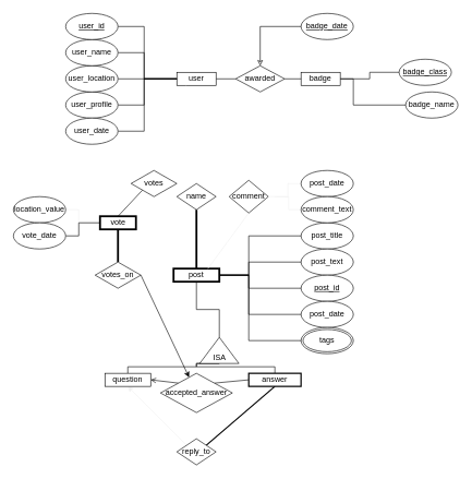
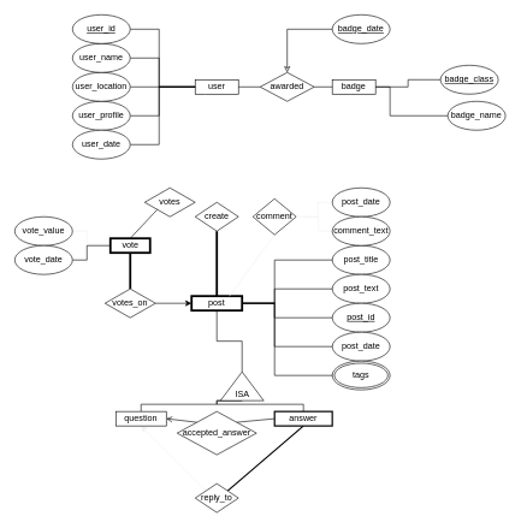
  <mxCell id="0" />
  <mxCell id="1" parent="0" />
  <mxCell id="2" value="" style="edgeStyle=orthogonalEdgeStyle;rounded=0;orthogonalLoop=1;jettySize=auto;html=1;endArrow=none;endFill=0;exitX=0;exitY=0.5;exitDx=0;exitDy=0;" parent="1" source="4" target="7" edge="1"><mxGeometry relative="1" as="geometry"><Array as="points"><mxPoint x="270" y="120" /></Array></mxGeometry></mxCell>
  <mxCell id="3" style="edgeStyle=orthogonalEdgeStyle;rounded=0;orthogonalLoop=1;jettySize=auto;html=1;exitX=1;exitY=0.5;exitDx=0;exitDy=0;entryX=0;entryY=0.5;entryDx=0;entryDy=0;endArrow=none;endFill=0;" parent="1" source="4" target="47" edge="1"><mxGeometry relative="1" as="geometry" /></mxCell>
  <mxCell id="4" value="&lt;div&gt;user&lt;/div&gt;" style="rounded=0;whiteSpace=wrap;html=1;" parent="1" vertex="1"><mxGeometry x="270" y="110" width="60" height="20" as="geometry" /></mxCell>
  <mxCell id="5" style="edgeStyle=orthogonalEdgeStyle;rounded=0;orthogonalLoop=1;jettySize=auto;html=1;exitX=1;exitY=0.5;exitDx=0;exitDy=0;entryX=0;entryY=0.5;entryDx=0;entryDy=0;endArrow=none;endFill=0;" parent="1" source="6" target="4" edge="1"><mxGeometry relative="1" as="geometry"><Array as="points"><mxPoint x="220" y="160" /><mxPoint x="220" y="120" /></Array></mxGeometry></mxCell>
  <mxCell id="6" value="&lt;div&gt;user_profile&lt;br&gt;&lt;/div&gt;" style="ellipse;whiteSpace=wrap;html=1;" parent="1" vertex="1"><mxGeometry x="100" y="140" width="80" height="40" as="geometry" /></mxCell>
  <mxCell id="7" value="&lt;div&gt;user_location&lt;br&gt;&lt;/div&gt;" style="ellipse;whiteSpace=wrap;html=1;" parent="1" vertex="1"><mxGeometry x="100" y="100" width="80" height="40" as="geometry" /></mxCell>
  <mxCell id="8" style="edgeStyle=orthogonalEdgeStyle;rounded=0;orthogonalLoop=1;jettySize=auto;html=1;exitX=1;exitY=0.5;exitDx=0;exitDy=0;entryX=0;entryY=0.5;entryDx=0;entryDy=0;startArrow=none;startFill=0;endArrow=none;endFill=0;strokeWidth=1;" parent="1" source="9" target="4" edge="1"><mxGeometry relative="1" as="geometry"><Array as="points"><mxPoint x="220" y="80" /><mxPoint x="220" y="120" /></Array></mxGeometry></mxCell>
  <mxCell id="9" value="user_name" style="ellipse;whiteSpace=wrap;html=1;" parent="1" vertex="1"><mxGeometry x="100" y="60" width="80" height="40" as="geometry" /></mxCell>
  <mxCell id="10" style="edgeStyle=orthogonalEdgeStyle;rounded=0;orthogonalLoop=1;jettySize=auto;html=1;exitX=1;exitY=0.5;exitDx=0;exitDy=0;entryX=0;entryY=0.5;entryDx=0;entryDy=0;startArrow=none;startFill=0;endArrow=none;endFill=0;strokeWidth=1;" parent="1" source="11" target="4" edge="1"><mxGeometry relative="1" as="geometry"><Array as="points"><mxPoint x="220" y="40" /><mxPoint x="220" y="120" /></Array></mxGeometry></mxCell>
  <mxCell id="11" value="&lt;u&gt;user_id&lt;/u&gt;" style="ellipse;whiteSpace=wrap;html=1;" parent="1" vertex="1"><mxGeometry x="100" width="80" height="40" as="geometry" y="20" /></mxCell>
  <mxCell id="12" style="edgeStyle=orthogonalEdgeStyle;rounded=0;orthogonalLoop=1;jettySize=auto;html=1;exitX=1;exitY=0.5;exitDx=0;exitDy=0;entryX=0;entryY=0.5;entryDx=0;entryDy=0;startArrow=none;startFill=0;endArrow=none;endFill=0;strokeWidth=1;" parent="1" source="13" target="4" edge="1"><mxGeometry relative="1" as="geometry"><Array as="points"><mxPoint x="220" y="200" /><mxPoint x="220" y="120" /></Array></mxGeometry></mxCell>
  <mxCell id="13" value="user_date" style="ellipse;whiteSpace=wrap;html=1;" parent="1" vertex="1"><mxGeometry x="100" y="180" width="80" height="40" as="geometry" /></mxCell>
  <mxCell id="14" value="" style="edgeStyle=orthogonalEdgeStyle;rounded=0;orthogonalLoop=1;jettySize=auto;html=1;endArrow=none;endFill=0;strokeWidth=3;" parent="1" source="15" target="18" edge="1"><mxGeometry relative="1" as="geometry" /></mxCell>
- <mxCell id="15" value="name" style="rhombus;whiteSpace=wrap;html=1;rounded=0;" parent="1" vertex="1"><mxGeometry x="270" y="280" width="60" height="40" as="geometry" /></mxCell>
+ <mxCell id="15" value="create" style="rhombus;whiteSpace=wrap;html=1;rounded=0;" parent="1" vertex="1"><mxGeometry x="270" y="280" width="60" height="40" as="geometry" /></mxCell>
  <mxCell id="16" value="" style="edgeStyle=orthogonalEdgeStyle;rounded=0;orthogonalLoop=1;jettySize=auto;html=1;endArrow=none;endFill=0;entryX=1;entryY=0.5;entryDx=0;entryDy=0;exitX=1;exitY=0.5;exitDx=0;exitDy=0;" parent="1" source="18" target="19" edge="1"><mxGeometry relative="1" as="geometry"><mxPoint x="210" y="355" as="targetPoint" /><Array as="points"><mxPoint x="380" y="420" /><mxPoint x="380" y="360" /></Array></mxGeometry></mxCell>
  <mxCell id="17" value="" style="edgeStyle=orthogonalEdgeStyle;rounded=0;orthogonalLoop=1;jettySize=auto;html=1;endArrow=none;endFill=0;entryX=0;entryY=0;entryDx=30;entryDy=0;entryPerimeter=0;" parent="1" source="18" target="28" edge="1"><mxGeometry relative="1" as="geometry"><mxPoint x="300" y="460" as="targetPoint" /></mxGeometry></mxCell>
  <mxCell id="18" value="post" style="whiteSpace=wrap;html=1;rounded=0;strokeWidth=3;" parent="1" vertex="1"><mxGeometry x="265" y="410" width="70" height="20" as="geometry" /></mxCell>
  <mxCell id="19" value="&lt;div&gt;post_title&lt;/div&gt;" style="ellipse;whiteSpace=wrap;html=1;" parent="1" vertex="1"><mxGeometry x="460" y="340" width="80" height="40" as="geometry" /></mxCell>
  <mxCell id="20" style="edgeStyle=orthogonalEdgeStyle;rounded=0;orthogonalLoop=1;jettySize=auto;html=1;exitX=1;exitY=0.5;exitDx=0;exitDy=0;entryX=1;entryY=0.5;entryDx=0;entryDy=0;endArrow=none;endFill=0;" parent="1" source="21" target="18" edge="1"><mxGeometry relative="1" as="geometry"><Array as="points"><mxPoint x="380" y="400" /><mxPoint x="380" y="420" /></Array></mxGeometry></mxCell>
  <mxCell id="21" value="post_text" style="ellipse;whiteSpace=wrap;html=1;" parent="1" vertex="1"><mxGeometry x="460" y="380" width="80" height="40" as="geometry" /></mxCell>
  <mxCell id="22" style="edgeStyle=orthogonalEdgeStyle;rounded=0;orthogonalLoop=1;jettySize=auto;html=1;exitX=1;exitY=0.5;exitDx=0;exitDy=0;entryX=1;entryY=0.5;entryDx=0;entryDy=0;endArrow=none;endFill=0;" parent="1" source="23" target="18" edge="1"><mxGeometry relative="1" as="geometry"><Array as="points"><mxPoint x="380" y="440" /><mxPoint x="380" y="420" /></Array></mxGeometry></mxCell>
  <mxCell id="23" value="&lt;u&gt;post_id&lt;/u&gt;" style="ellipse;whiteSpace=wrap;html=1;" parent="1" vertex="1"><mxGeometry x="460" y="420" width="80" height="40" as="geometry" /></mxCell>
  <mxCell id="24" style="edgeStyle=orthogonalEdgeStyle;rounded=0;orthogonalLoop=1;jettySize=auto;html=1;exitX=1;exitY=0.5;exitDx=0;exitDy=0;entryX=1;entryY=0.5;entryDx=0;entryDy=0;endArrow=none;endFill=0;" parent="1" source="25" target="18" edge="1"><mxGeometry relative="1" as="geometry"><Array as="points"><mxPoint x="380" y="480" /><mxPoint x="380" y="420" /></Array></mxGeometry></mxCell>
  <mxCell id="25" value="post_date" style="ellipse;whiteSpace=wrap;html=1;" parent="1" vertex="1"><mxGeometry x="460" y="460" width="80" height="40" as="geometry" /></mxCell>
  <mxCell id="26" style="edgeStyle=orthogonalEdgeStyle;rounded=0;orthogonalLoop=1;jettySize=auto;html=1;exitX=0.5;exitY=1;exitDx=0;exitDy=0;exitPerimeter=0;entryX=0.5;entryY=0;entryDx=0;entryDy=0;endArrow=none;endFill=0;" parent="1" source="28" target="30" edge="1"><mxGeometry relative="1" as="geometry"><Array as="points"><mxPoint x="300" y="560" /><mxPoint x="195" y="560" /></Array></mxGeometry></mxCell>
  <mxCell id="27" style="edgeStyle=orthogonalEdgeStyle;rounded=0;orthogonalLoop=1;jettySize=auto;html=1;exitX=0.5;exitY=1;exitDx=0;exitDy=0;exitPerimeter=0;entryX=0.5;entryY=0;entryDx=0;entryDy=0;endArrow=none;endFill=0;" parent="1" source="28" target="33" edge="1"><mxGeometry relative="1" as="geometry"><Array as="points"><mxPoint x="300" y="560" /><mxPoint x="420" y="560" /></Array></mxGeometry></mxCell>
  <mxCell id="28" value="ISA" style="verticalLabelPosition=middle;verticalAlign=bottom;html=1;shape=mxgraph.basic.acute_triangle;dx=0.5;labelPosition=center;align=center;" parent="1" vertex="1"><mxGeometry x="305" y="515" width="60" height="40" as="geometry" /></mxCell>
  <mxCell id="29" style="edgeStyle=none;rounded=0;orthogonalLoop=1;jettySize=auto;html=1;exitX=0.5;exitY=1;exitDx=0;exitDy=0;entryX=0;entryY=0;entryDx=0;entryDy=0;endArrow=none;endFill=0;strokeColor=#f0f0f0;startArrow=classic;startFill=1;" parent="1" source="30" target="34" edge="1"><mxGeometry relative="1" as="geometry" /></mxCell>
  <mxCell id="30" value="question" style="whiteSpace=wrap;html=1;rounded=0;" parent="1" vertex="1"><mxGeometry x="160" y="570" width="70" height="20" as="geometry" /></mxCell>
  <mxCell id="31" style="rounded=0;orthogonalLoop=1;jettySize=auto;html=1;exitX=0.5;exitY=1;exitDx=0;exitDy=0;entryX=1;entryY=0;entryDx=0;entryDy=0;endArrow=none;endFill=0;strokeWidth=2;" parent="1" source="33" target="34" edge="1"><mxGeometry relative="1" as="geometry" /></mxCell>
  <mxCell id="32" style="rounded=0;orthogonalLoop=1;jettySize=auto;html=1;exitX=0;exitY=0.5;exitDx=0;exitDy=0;entryX=1;entryY=0;entryDx=0;entryDy=0;endArrow=none;endFill=0;" parent="1" source="33" target="54" edge="1"><mxGeometry relative="1" as="geometry" /></mxCell>
  <mxCell id="33" value="answer" style="whiteSpace=wrap;html=1;rounded=0;shadow=0;strokeWidth=2;" parent="1" vertex="1"><mxGeometry x="380" y="570" width="80" height="20" as="geometry" /></mxCell>
  <mxCell id="34" value="reply_to" style="rhombus;whiteSpace=wrap;html=1;rounded=0;" parent="1" vertex="1"><mxGeometry x="270" y="670" width="60" height="40" as="geometry" /></mxCell>
  <mxCell id="35" style="edgeStyle=orthogonalEdgeStyle;rounded=0;orthogonalLoop=1;jettySize=auto;html=1;exitX=1;exitY=0.5;exitDx=0;exitDy=0;entryX=0;entryY=0.5;entryDx=0;entryDy=0;startArrow=none;startFill=0;endArrow=none;endFill=0;strokeColor=#f0f0f0;strokeWidth=1;" parent="1" target="40" edge="1"><mxGeometry relative="1" as="geometry"><mxPoint x="420" y="300" as="sourcePoint" /></mxGeometry></mxCell>
  <mxCell id="36" style="edgeStyle=none;rounded=0;orthogonalLoop=1;jettySize=auto;html=1;exitX=0.5;exitY=1;exitDx=0;exitDy=0;entryX=0.75;entryY=0;entryDx=0;entryDy=0;startArrow=none;startFill=0;endArrow=none;endFill=0;strokeColor=#f0f0f0;strokeWidth=1;" parent="1" source="37" target="18" edge="1"><mxGeometry relative="1" as="geometry" /></mxCell>
  <mxCell id="37" value="comment" style="shape=rhombus;perimeter=rhombusPerimeter;whiteSpace=wrap;html=1;align=center;shadow=0;strokeWidth=1;rotation=0;" parent="1" vertex="1"><mxGeometry x="350" y="275" width="60" height="50" as="geometry" /></mxCell>
  <mxCell id="38" style="edgeStyle=orthogonalEdgeStyle;rounded=0;orthogonalLoop=1;jettySize=auto;html=1;exitX=0;exitY=0.5;exitDx=0;exitDy=0;startArrow=none;startFill=0;endArrow=none;endFill=0;strokeColor=#f0f0f0;strokeWidth=1;entryX=1;entryY=0.5;entryDx=0;entryDy=0;" parent="1" source="39" target="37" edge="1"><mxGeometry relative="1" as="geometry"><mxPoint x="420" y="300" as="targetPoint" /><Array as="points"><mxPoint x="440" y="280" /><mxPoint x="440" y="300" /></Array></mxGeometry></mxCell>
  <mxCell id="39" value="post_date" style="ellipse;whiteSpace=wrap;html=1;" parent="1" vertex="1"><mxGeometry x="460" y="260" width="80" height="40" as="geometry" /></mxCell>
  <mxCell id="40" value="comment_text" style="ellipse;whiteSpace=wrap;html=1;" parent="1" vertex="1"><mxGeometry x="460" y="300" width="80" height="40" as="geometry" /></mxCell>
  <mxCell id="41" style="rounded=0;orthogonalLoop=1;jettySize=auto;html=1;exitX=0.5;exitY=0;exitDx=0;exitDy=0;entryX=0.25;entryY=1;entryDx=0;entryDy=0;startArrow=none;startFill=0;endArrow=classic;endFill=1;strokeWidth=1;strokeColor=#FFFFFF;" parent="1" source="43" target="4" edge="1"><mxGeometry relative="1" as="geometry" /></mxCell>
  <mxCell id="42" style="edgeStyle=none;rounded=0;orthogonalLoop=1;jettySize=auto;html=1;exitX=0;exitY=1;exitDx=0;exitDy=0;entryX=0.5;entryY=0;entryDx=0;entryDy=0;startArrow=none;startFill=0;endArrow=none;endFill=0;strokeWidth=1;" edge="1" parent="1" source="43" target="62"><mxGeometry relative="1" as="geometry" /></mxCell>
  <mxCell id="43" value="votes" style="shape=rhombus;perimeter=rhombusPerimeter;whiteSpace=wrap;html=1;align=center;shadow=0;strokeWidth=1;" parent="1" vertex="1"><mxGeometry x="200" y="260" width="70" height="40" as="geometry" /></mxCell>
  <mxCell id="44" style="edgeStyle=orthogonalEdgeStyle;rounded=0;orthogonalLoop=1;jettySize=auto;html=1;exitX=1;exitY=0.5;exitDx=0;exitDy=0;entryX=0;entryY=0.5;entryDx=0;entryDy=0;startArrow=none;startFill=0;endArrow=none;endFill=0;strokeColor=#f0f0f0;strokeWidth=1;" parent="1" source="45" target="62" edge="1"><mxGeometry relative="1" as="geometry"><Array as="points"><mxPoint x="120" y="320" /><mxPoint x="120" y="340" /></Array></mxGeometry></mxCell>
- <mxCell id="45" value="location_value" style="ellipse;whiteSpace=wrap;html=1;" parent="1" vertex="1"><mxGeometry x="20" y="300" width="80" height="40" as="geometry" /></mxCell>
+ <mxCell id="45" value="vote_value" style="ellipse;whiteSpace=wrap;html=1;" parent="1" vertex="1"><mxGeometry x="20" y="300" width="80" height="40" as="geometry" /></mxCell>
  <mxCell id="46" style="edgeStyle=orthogonalEdgeStyle;rounded=0;orthogonalLoop=1;jettySize=auto;html=1;exitX=0;exitY=0.5;exitDx=0;exitDy=0;entryX=0.5;entryY=0;entryDx=0;entryDy=0;endArrow=classic;endFill=0;" parent="1" source="52" target="47" edge="1"><mxGeometry relative="1" as="geometry"><Array as="points"><mxPoint x="398" y="40" /></Array><mxPoint x="500" y="120" as="targetPoint" /></mxGeometry></mxCell>
  <mxCell id="47" value="awarded" style="rhombus;whiteSpace=wrap;html=1;" parent="1" vertex="1"><mxGeometry x="360" y="100" width="75" height="40" as="geometry" /></mxCell>
  <mxCell id="48" value="" style="edgeStyle=orthogonalEdgeStyle;rounded=0;orthogonalLoop=1;jettySize=auto;html=1;endArrow=none;endFill=0;" edge="1" parent="1" source="49" target="60"><mxGeometry relative="1" as="geometry" /></mxCell>
  <mxCell id="49" value="badge_class" style="ellipse;whiteSpace=wrap;html=1;fontStyle=4" parent="1" vertex="1"><mxGeometry x="610" y="90" width="80" height="40" as="geometry" /></mxCell>
  <mxCell id="50" style="edgeStyle=orthogonalEdgeStyle;rounded=0;orthogonalLoop=1;jettySize=auto;html=1;exitX=0;exitY=0.5;exitDx=0;exitDy=0;endArrow=none;endFill=0;entryX=1;entryY=0.5;entryDx=0;entryDy=0;" edge="1" parent="1" source="51" target="60"><mxGeometry relative="1" as="geometry"><mxPoint x="472.5" y="110" as="targetPoint" /><Array as="points"><mxPoint x="540" y="160" /><mxPoint x="540" y="120" /></Array></mxGeometry></mxCell>
  <mxCell id="51" value="&lt;span&gt;badge_name&lt;/span&gt;" style="ellipse;whiteSpace=wrap;html=1;fontStyle=0" parent="1" vertex="1"><mxGeometry x="620" y="140" width="80" height="40" as="geometry" /></mxCell>
  <mxCell id="52" value="&lt;u&gt;badge_date&lt;/u&gt;" style="ellipse;whiteSpace=wrap;html=1;" parent="1" vertex="1"><mxGeometry x="460" width="80" height="40" as="geometry" y="20" /></mxCell>
  <mxCell id="53" style="edgeStyle=none;rounded=0;orthogonalLoop=1;jettySize=auto;html=1;exitX=0;exitY=0;exitDx=0;exitDy=0;entryX=1;entryY=0.5;entryDx=0;entryDy=0;endArrow=open;endFill=0;" parent="1" source="54" target="30" edge="1"><mxGeometry relative="1" as="geometry" /></mxCell>
  <mxCell id="54" value="&lt;div&gt;accepted_answer&lt;/div&gt;" style="rhombus;whiteSpace=wrap;html=1;rounded=0;" parent="1" vertex="1"><mxGeometry x="245" y="570" width="110" height="60" as="geometry" /></mxCell>
  <mxCell id="55" style="edgeStyle=orthogonalEdgeStyle;rounded=0;orthogonalLoop=1;jettySize=auto;html=1;exitX=1;exitY=0.5;exitDx=0;exitDy=0;entryX=1;entryY=0.5;entryDx=0;entryDy=0;endArrow=none;endFill=0;" edge="1" parent="1" source="56" target="18"><mxGeometry relative="1" as="geometry"><Array as="points"><mxPoint x="380" y="520" /><mxPoint x="380" y="420" /></Array></mxGeometry></mxCell>
  <mxCell id="56" value="tags" style="ellipse;shape=doubleEllipse;margin=3;whiteSpace=wrap;html=1;align=center;" vertex="1" parent="1"><mxGeometry x="460" y="500" width="80" height="40" as="geometry" /></mxCell>
  <mxCell id="57" style="edgeStyle=orthogonalEdgeStyle;rounded=0;orthogonalLoop=1;jettySize=auto;html=1;exitX=1;exitY=0.5;exitDx=0;exitDy=0;entryX=0;entryY=0.5;entryDx=0;entryDy=0;endArrow=none;endFill=0;" edge="1" parent="1" source="58" target="62"><mxGeometry relative="1" as="geometry"><Array as="points"><mxPoint x="120" y="360" /><mxPoint x="120" y="340" /></Array></mxGeometry></mxCell>
  <mxCell id="58" value="vote_date" style="ellipse;whiteSpace=wrap;html=1;" vertex="1" parent="1"><mxGeometry x="20" y="340" width="80" height="40" as="geometry" /></mxCell>
  <mxCell id="59" style="edgeStyle=orthogonalEdgeStyle;rounded=0;orthogonalLoop=1;jettySize=auto;html=1;exitX=0.5;exitY=1;exitDx=0;exitDy=0;entryX=1;entryY=0.5;entryDx=0;entryDy=0;endArrow=none;endFill=0;" edge="1" parent="1" source="60" target="47"><mxGeometry relative="1" as="geometry"><Array as="points"><mxPoint x="490" y="120" /></Array></mxGeometry></mxCell>
  <mxCell id="60" value="&lt;div&gt;badge&lt;/div&gt;" style="rounded=0;whiteSpace=wrap;html=1;" vertex="1" parent="1"><mxGeometry x="460" y="110" width="60" height="20" as="geometry" /></mxCell>
  <mxCell id="61" style="edgeStyle=none;rounded=0;orthogonalLoop=1;jettySize=auto;html=1;exitX=0.5;exitY=1;exitDx=0;exitDy=0;entryX=0.5;entryY=0;entryDx=0;entryDy=0;startArrow=none;startFill=0;endArrow=none;endFill=0;strokeWidth=3;" edge="1" parent="1" source="62" target="64"><mxGeometry relative="1" as="geometry" /></mxCell>
  <mxCell id="62" value="vote" style="whiteSpace=wrap;html=1;align=center;strokeWidth=3;" vertex="1" parent="1"><mxGeometry x="152.5" y="330" width="55" height="20" as="geometry" /></mxCell>
- <mxCell id="63" style="edgeStyle=none;rounded=0;orthogonalLoop=1;jettySize=auto;html=1;exitX=1;exitY=0.5;exitDx=0;exitDy=0;startArrow=none;startFill=0;endArrow=classic;endFill=1;strokeWidth=1;" edge="1" parent="1" source="64" target="54"><mxGeometry relative="1" as="geometry" /></mxCell>
+ <mxCell id="63" style="edgeStyle=none;rounded=0;orthogonalLoop=1;jettySize=auto;html=1;exitX=1;exitY=0.5;exitDx=0;exitDy=0;entryX=0;entryY=0.5;entryDx=0;entryDy=0;startArrow=none;startFill=0;endArrow=classic;endFill=1;strokeWidth=1;" edge="1" parent="1" source="64" target="18"><mxGeometry relative="1" as="geometry" /></mxCell>
  <mxCell id="64" value="votes_on" style="shape=rhombus;perimeter=rhombusPerimeter;whiteSpace=wrap;html=1;align=center;shadow=0;strokeWidth=1;" vertex="1" parent="1"><mxGeometry x="145" y="400" width="70" height="40" as="geometry" /></mxCell>
